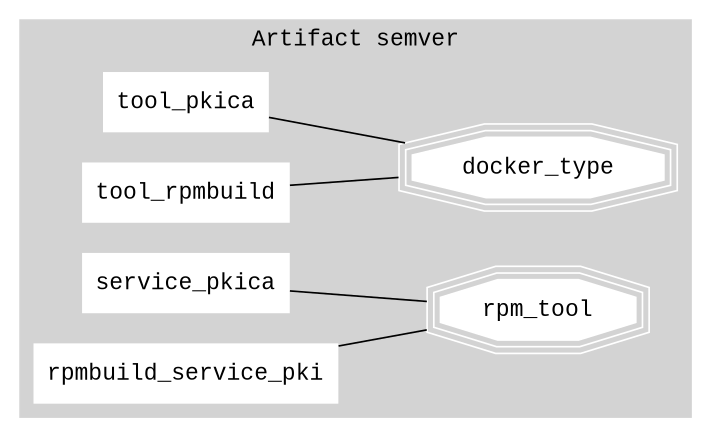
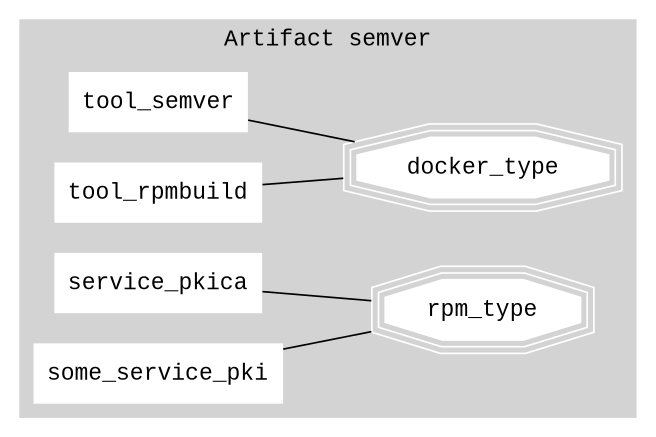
  digraph {
    fontname="Liberation Mono"
    rankdir=LR
    node [color=white fontname="Liberation Mono" shape=plaintext style=filled]
    edge [dir=none fontname="Liberation Mono"]
    docker_type [shape=tripleoctagon]
-   tool_semver [label=tool_pkica]
+   tool_semver
    tool_rpmbuild
-   rpm_type [shape=tripleoctagon label=rpm_tool]
+   rpm_type [shape=tripleoctagon]
    n5 [label=service_pkica]
-   some_service_pki [label=rpmbuild_service_pki]
+   some_service_pki
    subgraph cluster_1 {
      color=lightgrey
      label="Artifact semver"
      style=filled
      subgraph sub_2 {
        color=lightgrey
        label="Artifact repository"
        style=filled
        docker_type
        tool_semver
        tool_rpmbuild
      }
      subgraph sub_3 {
        color=lightgrey
        label="Artifact repository"
        style=filled
        rpm_type
        n5
        some_service_pki
      }
    }
    tool_semver -> docker_type
    tool_rpmbuild -> docker_type
    n5 -> rpm_type
    some_service_pki -> rpm_type
  }
